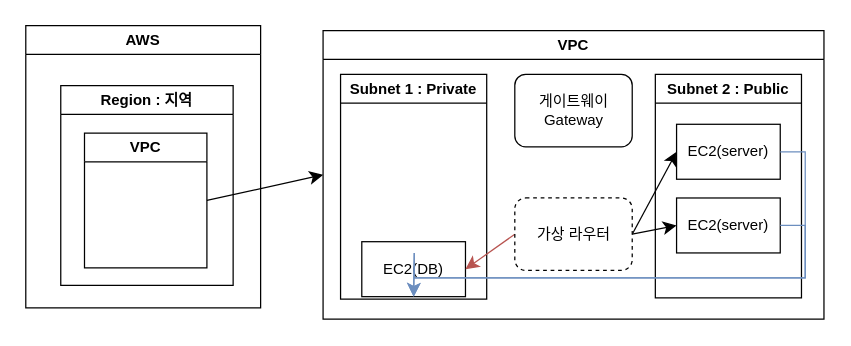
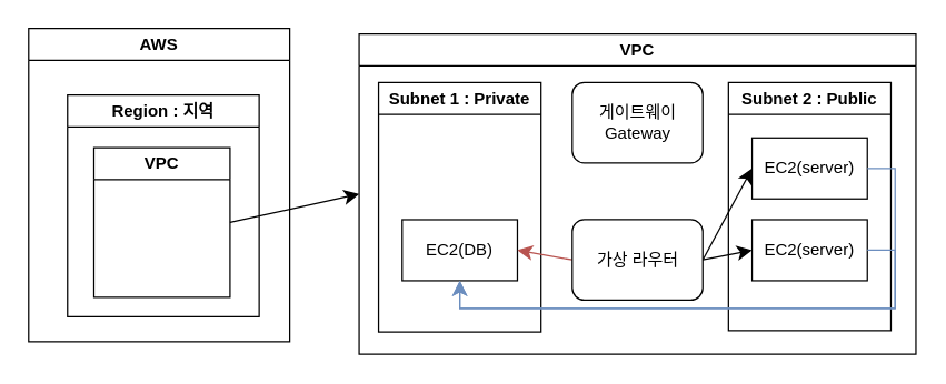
  <mxCell id="0" />
  <mxCell id="1" parent="0" />
  <mxCell id="2" value="AWS" style="swimlane;whiteSpace=wrap;html=1;" vertex="1" parent="1"><mxGeometry x="20" y="20" width="188" height="226" as="geometry" /></mxCell>
  <mxCell id="3" value="Region : 지역" style="swimlane;whiteSpace=wrap;html=1;" vertex="1" parent="2"><mxGeometry x="28" y="48" width="138" height="160" as="geometry" /></mxCell>
  <mxCell id="4" value="VPC" style="swimlane;whiteSpace=wrap;html=1;" vertex="1" parent="3"><mxGeometry x="19" y="38" width="98" height="108" as="geometry" /></mxCell>
  <mxCell id="5" value="VPC" style="swimlane;whiteSpace=wrap;html=1;" vertex="1" parent="1"><mxGeometry x="258" y="24" width="401" height="231" as="geometry" /></mxCell>
  <mxCell id="6" value="Subnet 1 : Private" style="swimlane;whiteSpace=wrap;html=1;" vertex="1" parent="5"><mxGeometry x="14" y="35" width="117" height="180" as="geometry" /></mxCell>
- <mxCell id="7" value="EC2(DB)" style="rounded=0;whiteSpace=wrap;html=1;" vertex="1" parent="6"><mxGeometry x="17" y="134" width="83" height="44" as="geometry" /></mxCell>
+ <mxCell id="7" value="EC2(DB)" style="rounded=0;whiteSpace=wrap;html=1;" vertex="1" parent="6"><mxGeometry x="17" y="99" width="83" height="44" as="geometry" /></mxCell>
  <mxCell id="8" value="게이트웨이&lt;div&gt;Gateway&lt;/div&gt;" style="rounded=1;whiteSpace=wrap;html=1;" vertex="1" parent="5"><mxGeometry x="153.5" y="35" width="94" height="58" as="geometry" /></mxCell>
  <mxCell id="9" value="Subnet 2 : Public" style="swimlane;whiteSpace=wrap;html=1;" vertex="1" parent="5"><mxGeometry x="266" y="35" width="117" height="179" as="geometry" /></mxCell>
  <mxCell id="10" value="EC2(server)" style="rounded=0;whiteSpace=wrap;html=1;" vertex="1" parent="9"><mxGeometry x="17" y="40" width="83" height="44" as="geometry" /></mxCell>
  <mxCell id="11" value="EC2(server)" style="rounded=0;whiteSpace=wrap;html=1;" vertex="1" parent="9"><mxGeometry x="17" y="99" width="83" height="44" as="geometry" /></mxCell>
  <mxCell id="12" style="edgeStyle=none;curved=1;rounded=0;orthogonalLoop=1;jettySize=auto;html=1;exitX=1;exitY=0.5;exitDx=0;exitDy=0;entryX=0;entryY=0.5;entryDx=0;entryDy=0;fontSize=12;startSize=8;endSize=8;" edge="1" parent="5" source="15" target="10"><mxGeometry relative="1" as="geometry" /></mxCell>
  <mxCell id="13" style="edgeStyle=none;curved=1;rounded=0;orthogonalLoop=1;jettySize=auto;html=1;entryX=1;entryY=0.5;entryDx=0;entryDy=0;fontSize=12;startSize=8;endSize=8;fillColor=#f8cecc;strokeColor=#b85450;exitX=0;exitY=0.5;exitDx=0;exitDy=0;" edge="1" parent="5" source="15" target="7"><mxGeometry relative="1" as="geometry" /></mxCell>
  <mxCell id="14" style="edgeStyle=none;curved=1;rounded=0;orthogonalLoop=1;jettySize=auto;html=1;exitX=1;exitY=0.5;exitDx=0;exitDy=0;entryX=0;entryY=0.5;entryDx=0;entryDy=0;fontSize=12;startSize=8;endSize=8;" edge="1" parent="5" source="15" target="11"><mxGeometry relative="1" as="geometry" /></mxCell>
- <mxCell id="15" value="&lt;div&gt;가상&amp;nbsp;&lt;span style=&quot;background-color: initial;&quot;&gt;라우터&lt;/span&gt;&lt;/div&gt;" style="rounded=1;whiteSpace=wrap;html=1;dashed=1;" vertex="1" parent="5"><mxGeometry x="153.5" y="134" width="94" height="58" as="geometry" /></mxCell>
+ <mxCell id="15" value="&lt;div&gt;가상&amp;nbsp;&lt;span style=&quot;background-color: initial;&quot;&gt;라우터&lt;/span&gt;&lt;/div&gt;" style="rounded=1;whiteSpace=wrap;html=1;" vertex="1" parent="5"><mxGeometry x="153.5" y="134" width="94" height="58" as="geometry" /></mxCell>
  <mxCell id="16" style="edgeStyle=orthogonalEdgeStyle;rounded=0;orthogonalLoop=1;jettySize=auto;html=1;exitX=1;exitY=0.5;exitDx=0;exitDy=0;entryX=0.5;entryY=1;entryDx=0;entryDy=0;fontSize=12;startSize=8;endSize=8;fillColor=#dae8fc;strokeColor=#6c8ebf;" edge="1" parent="5" source="10" target="7"><mxGeometry relative="1" as="geometry"><Array as="points"><mxPoint x="386" y="97" /><mxPoint x="386" y="198" /><mxPoint x="73" y="198" /><mxPoint x="73" y="178" /></Array></mxGeometry></mxCell>
  <mxCell id="17" style="edgeStyle=orthogonalEdgeStyle;rounded=0;orthogonalLoop=1;jettySize=auto;html=1;exitX=1;exitY=0.5;exitDx=0;exitDy=0;fontSize=12;startSize=8;endSize=8;entryX=0.5;entryY=1;entryDx=0;entryDy=0;fillColor=#dae8fc;strokeColor=#6c8ebf;" edge="1" parent="5" source="11" target="7"><mxGeometry relative="1" as="geometry"><mxPoint x="112.19" y="156.143" as="targetPoint" /><Array as="points"><mxPoint x="386" y="156" /><mxPoint x="386" y="198" /><mxPoint x="73" y="198" /><mxPoint x="73" y="178" /></Array></mxGeometry></mxCell>
  <mxCell id="18" style="edgeStyle=none;curved=1;rounded=0;orthogonalLoop=1;jettySize=auto;html=1;exitX=1;exitY=0.5;exitDx=0;exitDy=0;entryX=0;entryY=0.5;entryDx=0;entryDy=0;fontSize=12;startSize=8;endSize=8;" edge="1" parent="1" source="4" target="5"><mxGeometry relative="1" as="geometry" /></mxCell>
